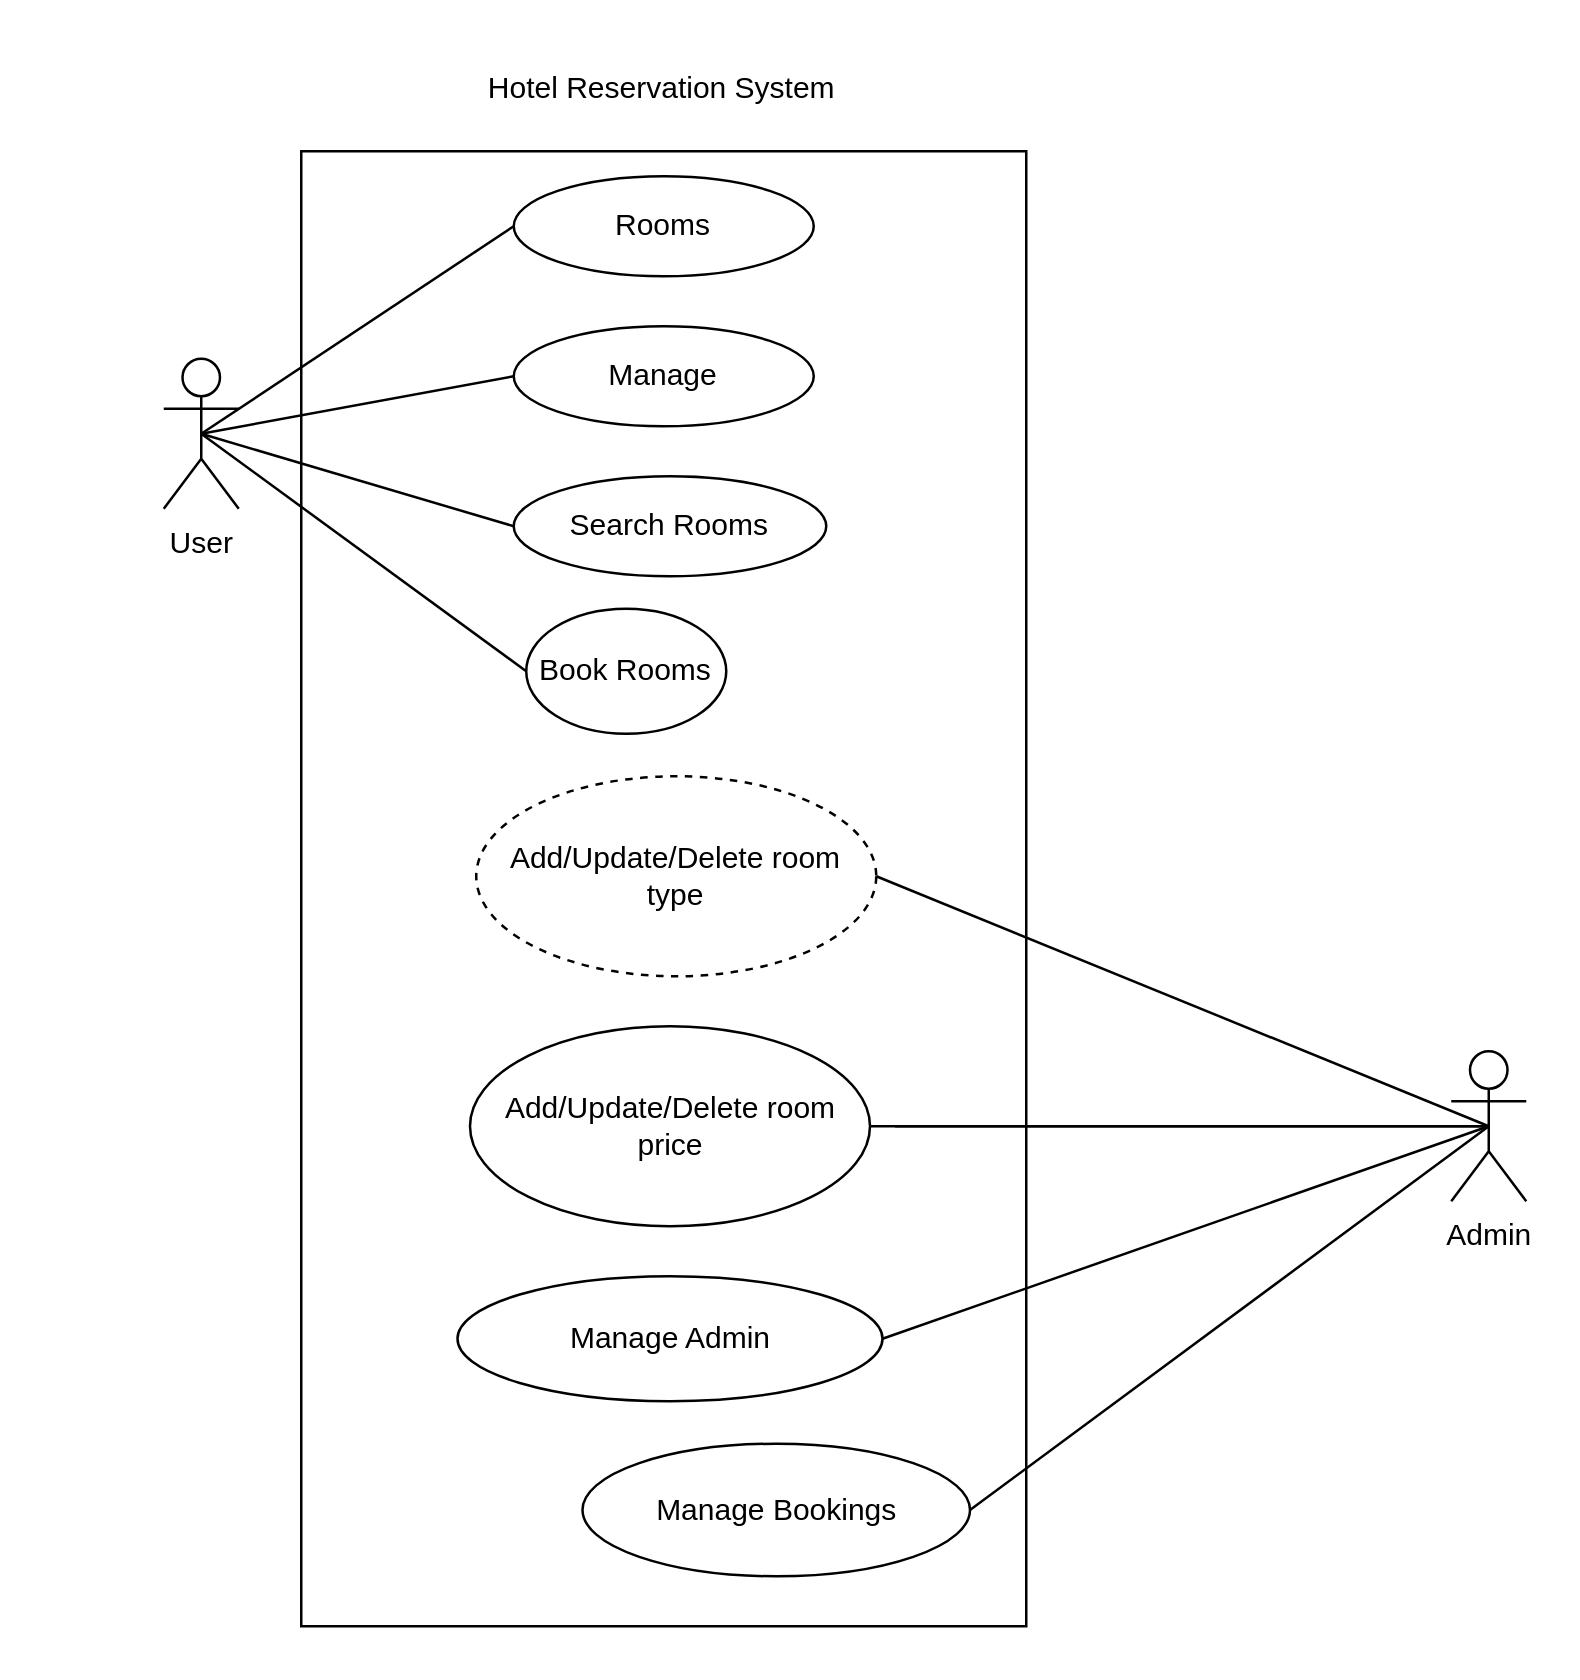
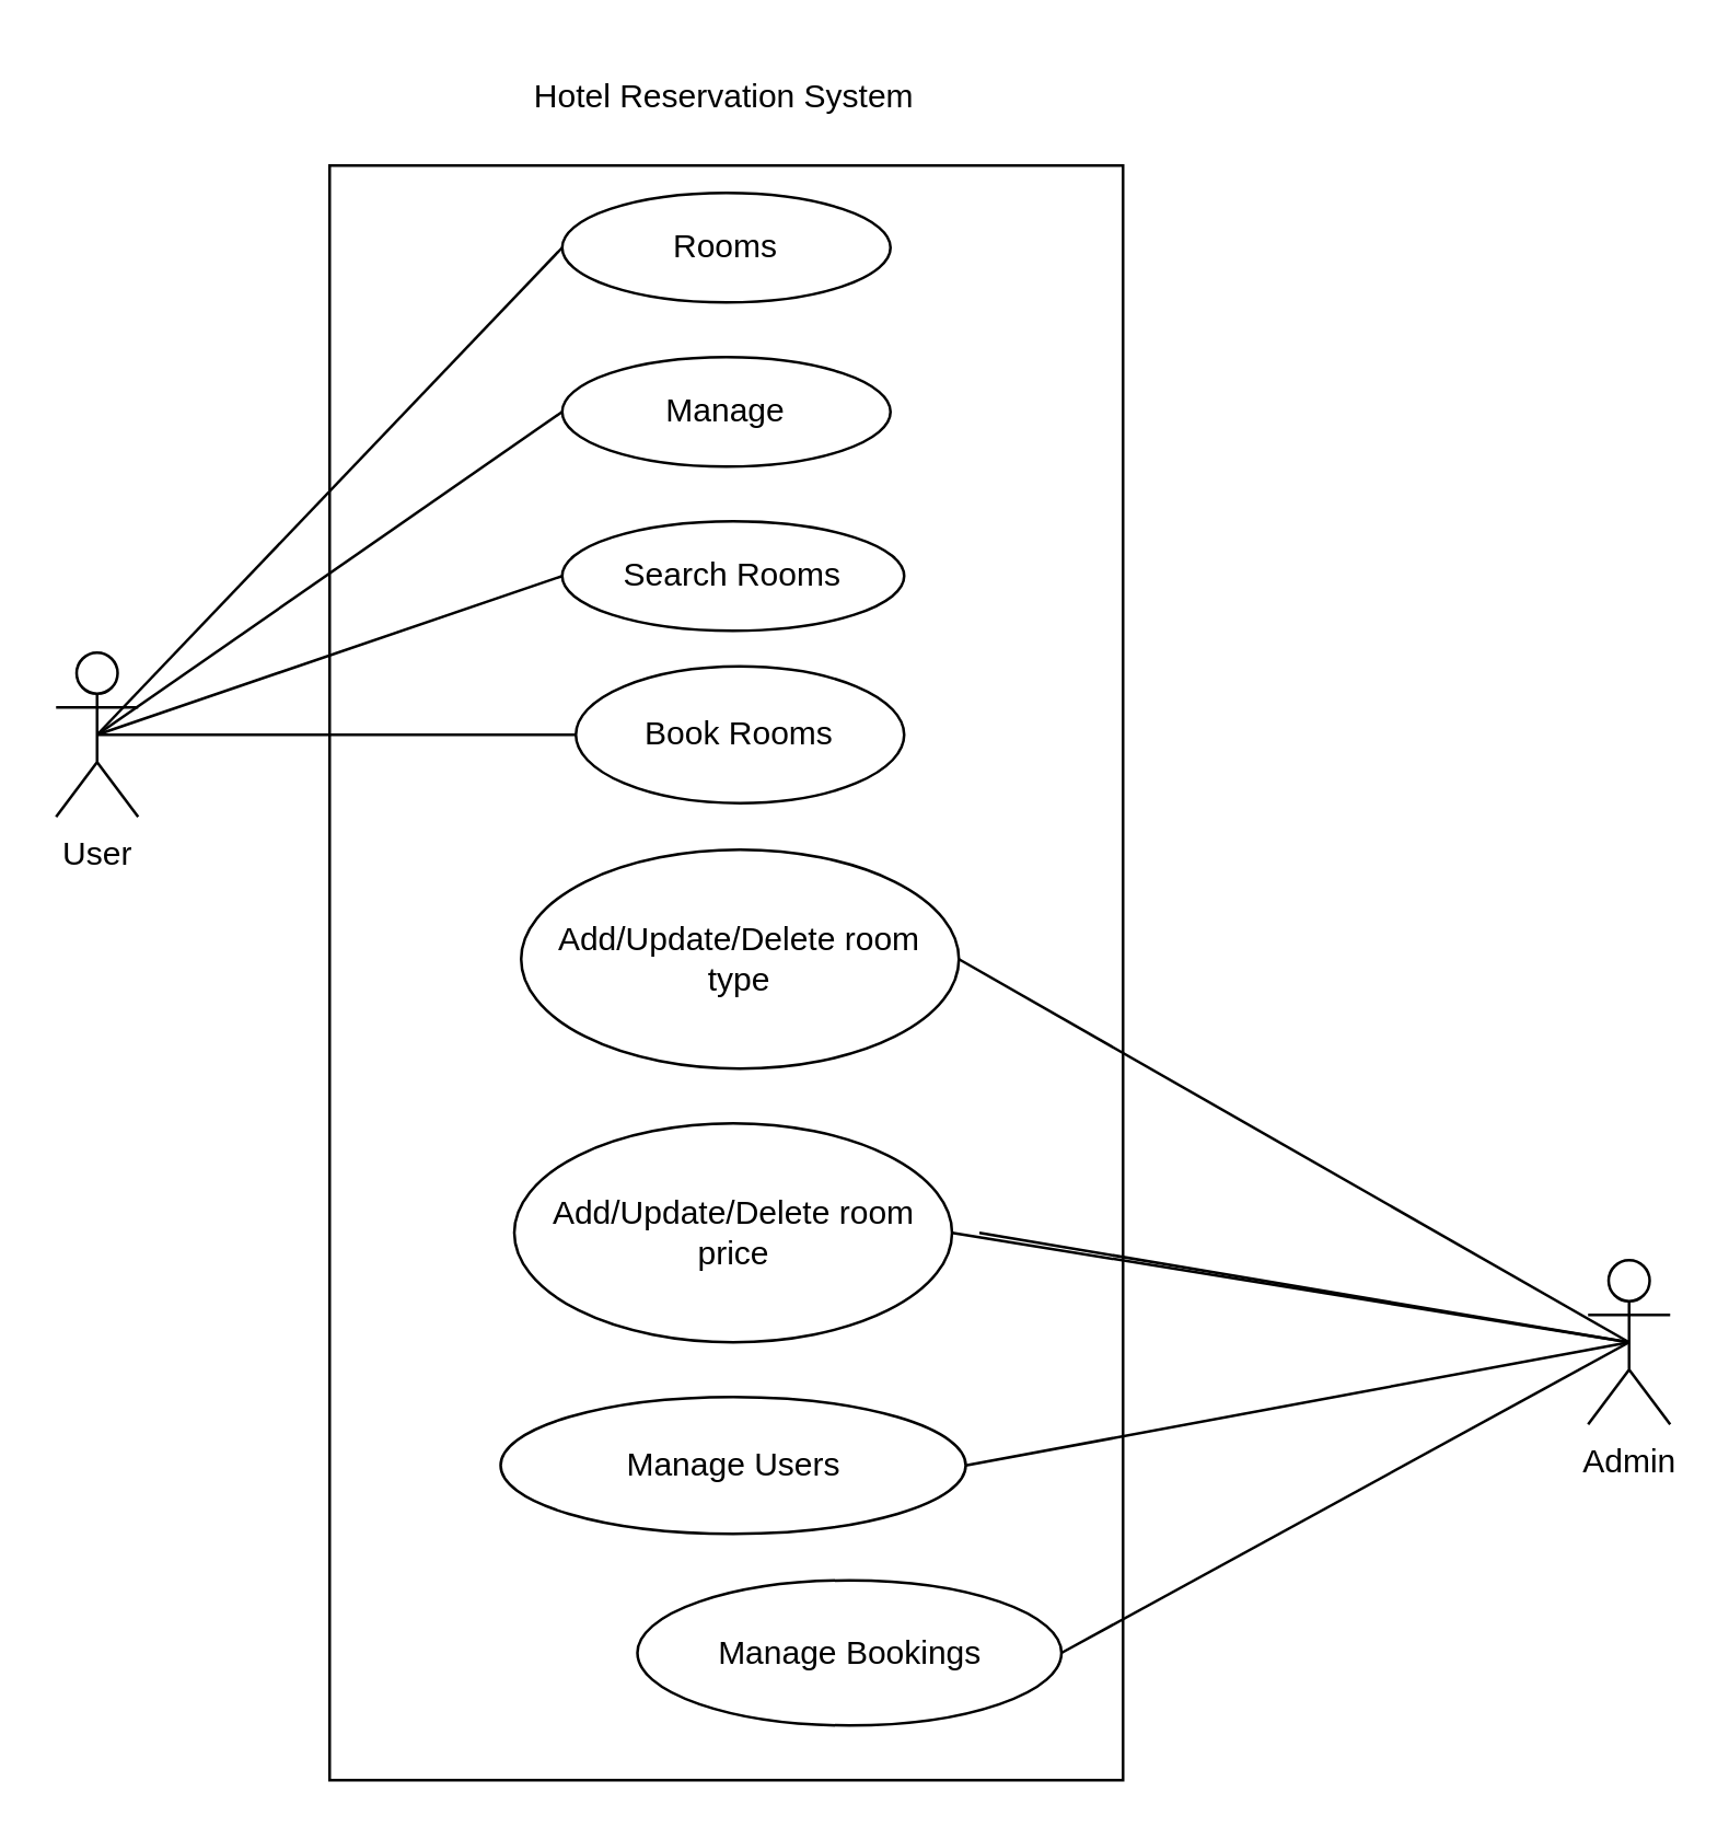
  <mxCell id="0" />
  <mxCell id="1" parent="0" />
  <mxCell id="2" value="" style="rounded=0;whiteSpace=wrap;html=1;" parent="1" vertex="1"><mxGeometry x="120" y="60" width="290" height="590" as="geometry" /></mxCell>
  <mxCell id="3" value="Rooms" style="ellipse;whiteSpace=wrap;html=1;" parent="1" vertex="1"><mxGeometry x="205" y="70" width="120" height="40" as="geometry" /></mxCell>
  <mxCell id="4" value="Manage Bookings" style="ellipse;whiteSpace=wrap;html=1;" parent="1" vertex="1"><mxGeometry x="232.5" y="577" width="155" height="53" as="geometry" /></mxCell>
- <mxCell id="5" value="Add/Update/Delete room type" style="ellipse;whiteSpace=wrap;html=1;dashed=1;" parent="1" vertex="1"><mxGeometry x="190" y="310" width="160" height="80" as="geometry" /></mxCell>
- <mxCell id="6" value="Book Rooms" style="ellipse;whiteSpace=wrap;html=1;" parent="1" vertex="1"><mxGeometry x="210" y="243" width="80" height="50" as="geometry" /></mxCell>
+ <mxCell id="5" value="Add/Update/Delete room type" style="ellipse;whiteSpace=wrap;html=1;" parent="1" vertex="1"><mxGeometry x="190" y="310" width="160" height="80" as="geometry" /></mxCell>
+ <mxCell id="6" value="Book Rooms" style="ellipse;whiteSpace=wrap;html=1;" parent="1" vertex="1"><mxGeometry x="210" y="243" width="120" height="50" as="geometry" /></mxCell>
  <mxCell id="7" value="Manage" style="ellipse;whiteSpace=wrap;html=1;" parent="1" vertex="1"><mxGeometry x="205" y="130" width="120" height="40" as="geometry" /></mxCell>
  <mxCell id="8" value="Add/Update/Delete room price" style="ellipse;whiteSpace=wrap;html=1;" parent="1" vertex="1"><mxGeometry x="187.5" y="410" width="160" height="80" as="geometry" /></mxCell>
  <mxCell id="9" value="Search Rooms" style="ellipse;whiteSpace=wrap;html=1;" parent="1" vertex="1"><mxGeometry x="205" y="190" width="125" height="40" as="geometry" /></mxCell>
- <mxCell id="10" value="User" style="shape=umlActor;verticalLabelPosition=bottom;verticalAlign=top;html=1;outlineConnect=0;" parent="1" vertex="1"><mxGeometry x="65" y="143" width="30" height="60" as="geometry" /></mxCell>
- <mxCell id="11" value="Admin" style="shape=umlActor;verticalLabelPosition=bottom;verticalAlign=top;html=1;outlineConnect=0;" parent="1" vertex="1"><mxGeometry x="580" y="420" width="30" height="60" as="geometry" /></mxCell>
+ <mxCell id="10" value="User" style="shape=umlActor;verticalLabelPosition=bottom;verticalAlign=top;html=1;outlineConnect=0;" parent="1" vertex="1"><mxGeometry x="20" y="238" width="30" height="60" as="geometry" /></mxCell>
+ <mxCell id="11" value="Admin" style="shape=umlActor;verticalLabelPosition=bottom;verticalAlign=top;html=1;outlineConnect=0;" parent="1" vertex="1"><mxGeometry x="580" y="460" width="30" height="60" as="geometry" /></mxCell>
  <mxCell id="12" value="" style="endArrow=none;html=1;rounded=0;entryX=0;entryY=0.5;entryDx=0;entryDy=0;exitX=0.5;exitY=0.5;exitDx=0;exitDy=0;exitPerimeter=0;" parent="1" source="10" target="3" edge="1"><mxGeometry width="50" height="50" relative="1" as="geometry"><mxPoint x="80" y="290" as="sourcePoint" /><mxPoint x="130" y="240" as="targetPoint" /></mxGeometry></mxCell>
  <mxCell id="13" value="" style="endArrow=none;html=1;rounded=0;exitX=0.5;exitY=0.5;exitDx=0;exitDy=0;exitPerimeter=0;entryX=0;entryY=0.5;entryDx=0;entryDy=0;" parent="1" source="10" target="7" edge="1"><mxGeometry width="50" height="50" relative="1" as="geometry"><mxPoint x="90" y="300" as="sourcePoint" /><mxPoint x="140" y="250" as="targetPoint" /></mxGeometry></mxCell>
  <mxCell id="14" value="" style="endArrow=none;html=1;rounded=0;exitX=0.5;exitY=0.5;exitDx=0;exitDy=0;exitPerimeter=0;entryX=0;entryY=0.5;entryDx=0;entryDy=0;" parent="1" source="10" target="9" edge="1"><mxGeometry width="50" height="50" relative="1" as="geometry"><mxPoint x="80" y="285" as="sourcePoint" /><mxPoint x="130" y="235" as="targetPoint" /></mxGeometry></mxCell>
  <mxCell id="15" value="" style="endArrow=none;html=1;rounded=0;exitX=0.5;exitY=0.5;exitDx=0;exitDy=0;exitPerimeter=0;entryX=0;entryY=0.5;entryDx=0;entryDy=0;" parent="1" source="10" target="6" edge="1"><mxGeometry width="50" height="50" relative="1" as="geometry"><mxPoint x="110" y="320" as="sourcePoint" /><mxPoint x="160" y="270" as="targetPoint" /></mxGeometry></mxCell>
  <mxCell id="16" value="" style="endArrow=none;html=1;rounded=0;entryX=0.5;entryY=0.5;entryDx=0;entryDy=0;entryPerimeter=0;exitX=1;exitY=0.5;exitDx=0;exitDy=0;" parent="1" source="5" target="11" edge="1"><mxGeometry width="50" height="50" relative="1" as="geometry"><mxPoint x="120" y="330" as="sourcePoint" /><mxPoint x="170" y="280" as="targetPoint" /></mxGeometry></mxCell>
  <mxCell id="17" value="" style="endArrow=none;html=1;rounded=0;entryX=0.5;entryY=0.5;entryDx=0;entryDy=0;entryPerimeter=0;exitX=1;exitY=0.5;exitDx=0;exitDy=0;" parent="1" target="11" edge="1"><mxGeometry width="50" height="50" relative="1" as="geometry"><mxPoint x="357.5" y="450" as="sourcePoint" /><mxPoint x="180" y="290" as="targetPoint" /></mxGeometry></mxCell>
  <mxCell id="18" value="" style="endArrow=none;html=1;rounded=0;exitX=0.5;exitY=0.5;exitDx=0;exitDy=0;exitPerimeter=0;entryX=1;entryY=0.5;entryDx=0;entryDy=0;" parent="1" source="11" target="4" edge="1"><mxGeometry width="50" height="50" relative="1" as="geometry"><mxPoint x="140" y="350" as="sourcePoint" /><mxPoint x="190" y="300" as="targetPoint" /></mxGeometry></mxCell>
  <mxCell id="19" value="" style="endArrow=none;html=1;rounded=0;exitX=0.5;exitY=0.5;exitDx=0;exitDy=0;exitPerimeter=0;entryX=1;entryY=0.5;entryDx=0;entryDy=0;" parent="1" source="11" target="8" edge="1"><mxGeometry width="50" height="50" relative="1" as="geometry"><mxPoint x="150" y="360" as="sourcePoint" /><mxPoint x="200" y="310" as="targetPoint" /></mxGeometry></mxCell>
  <mxCell id="20" value="Hotel Reservation System" style="text;html=1;strokeColor=none;fillColor=none;align=center;verticalAlign=middle;whiteSpace=wrap;rounded=0;" parent="1" vertex="1"><mxGeometry x="175.5" y="20" width="177" height="30" as="geometry" /></mxCell>
- <mxCell id="21" value="Manage Admin" style="ellipse;whiteSpace=wrap;html=1;" vertex="1" parent="1"><mxGeometry x="182.5" y="510" width="170" height="50" as="geometry" /></mxCell>
+ <mxCell id="21" value="Manage Users" style="ellipse;whiteSpace=wrap;html=1;" vertex="1" parent="1"><mxGeometry x="182.5" y="510" width="170" height="50" as="geometry" /></mxCell>
  <mxCell id="22" value="" style="endArrow=none;html=1;rounded=0;entryX=1;entryY=0.5;entryDx=0;entryDy=0;exitX=0.5;exitY=0.5;exitDx=0;exitDy=0;exitPerimeter=0;" edge="1" parent="1" source="11" target="21"><mxGeometry width="50" height="50" relative="1" as="geometry"><mxPoint x="590" y="450" as="sourcePoint" /><mxPoint x="358" y="614" as="targetPoint" /></mxGeometry></mxCell>
